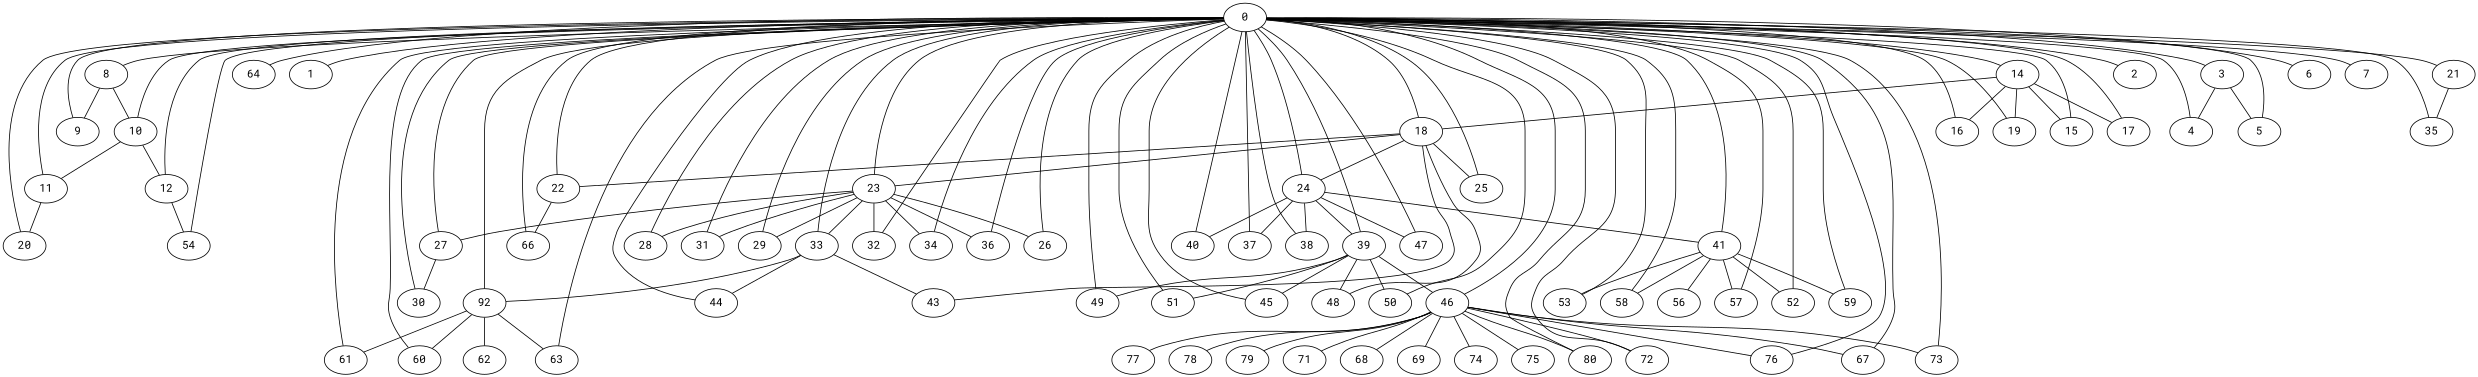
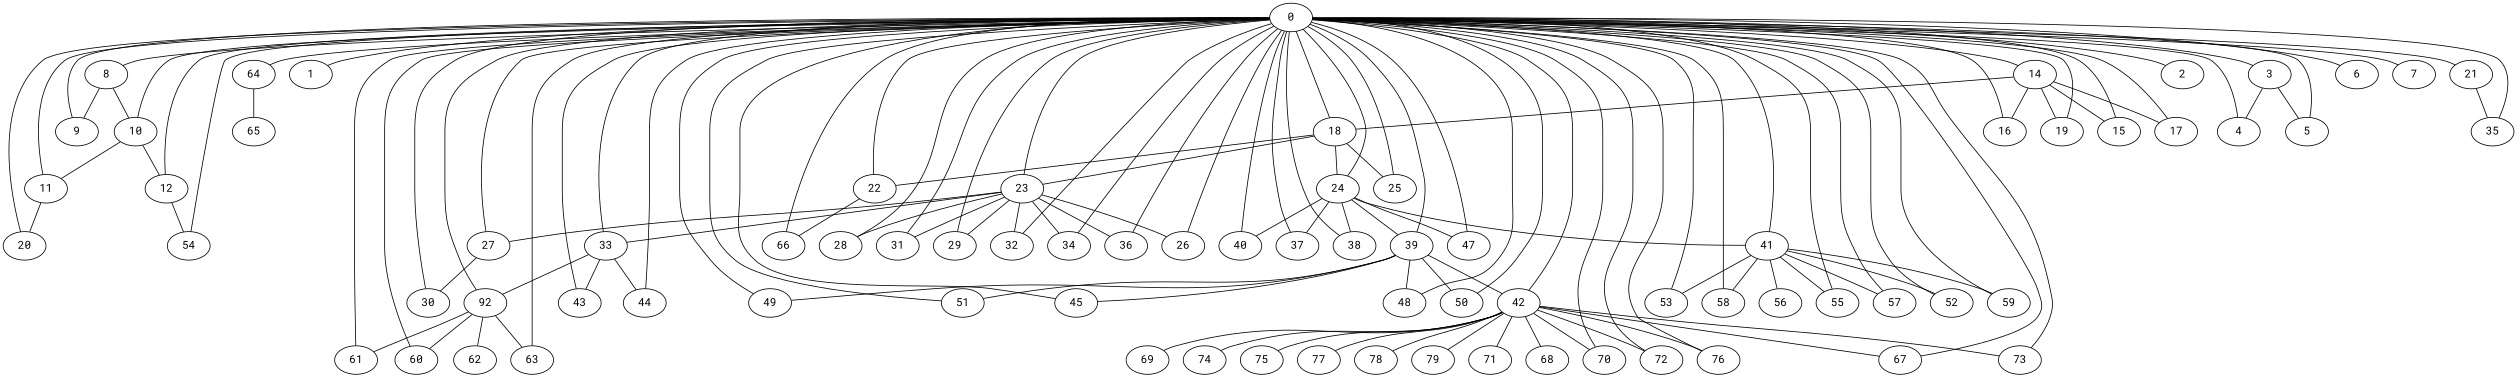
  graph {
    fontname="Roboto Mono"
    node [fontname="Roboto Mono"]
    edge [fontname="Roboto Mono"]
    8
    9
    10
    11
    12
    20
    54
    64
+   65
    0
    1
    66
    2
    3
    4
    5
-   70 [label=80]
+   70
    6
    7
    72
    14
    16
    19
    15
    21
    17
    18
    22
    23
    25
    28
    27
    31
    30
    29
    32
    34
    24
    36
    40
    37
    26
    33
    38
    35
    39
    43
    49
    51
    41
    45
    47
    48
    50
    n55 [label=92]
    44
    61
    53
    60
    58
    63
-   46
+   55
+   46 [label=42]
    57
    52
    59
    76
    67
    73
    56
    62
    71
    68
    69
    74
    75
    77
    78
    79
    8 -- 9
    8 -- 10
    10 -- 11
    10 -- 12
    11 -- 20
    12 -- 54
+   64 -- 65
    0 -- 8
    0 -- 9
    0 -- 10
    0 -- 11
    0 -- 12
    0 -- 20
    0 -- 54
    0 -- 64
    0 -- 1
    0 -- 66
    0 -- 2
    0 -- 3
    0 -- 4
    0 -- 5
    0 -- 70
    0 -- 6
    0 -- 7
    0 -- 72
    0 -- 14
    0 -- 16
    0 -- 19
    0 -- 15
    0 -- 21
    0 -- 17
    0 -- 18
    0 -- 22
    0 -- 23
    0 -- 25
    0 -- 28
    0 -- 27
    0 -- 31
    0 -- 30
    0 -- 29
    0 -- 32
    0 -- 34
    0 -- 24
    0 -- 36
    0 -- 40
    0 -- 37
    0 -- 26
    0 -- 33
    0 -- 38
    0 -- 35
    0 -- 39
-   18 -- 43
+   0 -- 43
    0 -- 49
    0 -- 51
    0 -- 41
    0 -- 45
    0 -- 47
-   18 -- 48
+   0 -- 48
    0 -- 50
    0 -- n55
    0 -- 44
    0 -- 61
    0 -- 53
    0 -- 60
    0 -- 58
    0 -- 63
+   0 -- 55
    0 -- 46
    0 -- 57
    0 -- 52
    0 -- 59
    0 -- 76
    0 -- 67
    0 -- 73
    3 -- 4
    3 -- 5
    14 -- 16
    14 -- 19
    14 -- 15
    14 -- 17
    14 -- 18
    21 -- 35
    18 -- 22
    18 -- 23
    18 -- 25
    18 -- 24
    22 -- 66
    23 -- 28
    23 -- 27
    23 -- 31
    23 -- 29
    23 -- 32
    23 -- 34
    23 -- 36
    23 -- 26
    23 -- 33
    27 -- 30
    24 -- 40
    24 -- 37
    24 -- 38
    24 -- 39
    24 -- 41
    24 -- 47
    33 -- 43
    33 -- n55
    33 -- 44
    39 -- 49
    39 -- 51
    39 -- 45
    39 -- 48
    39 -- 50
    39 -- 46
    41 -- 53
    41 -- 58
+   41 -- 55
    41 -- 57
    41 -- 52
    41 -- 59
    41 -- 56
    n55 -- 61
    n55 -- 60
    n55 -- 63
    n55 -- 62
    46 -- 70
    46 -- 72
    46 -- 76
    46 -- 67
    46 -- 73
    46 -- 71
    46 -- 68
    46 -- 69
    46 -- 74
    46 -- 75
    46 -- 77
    46 -- 78
    46 -- 79
  }
